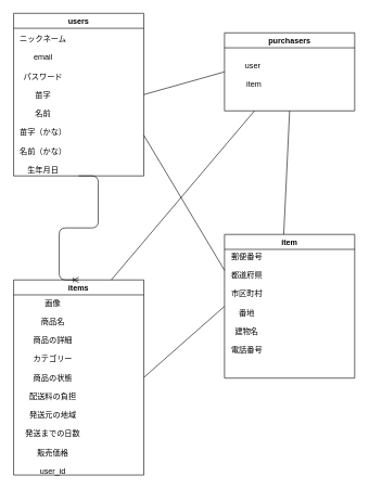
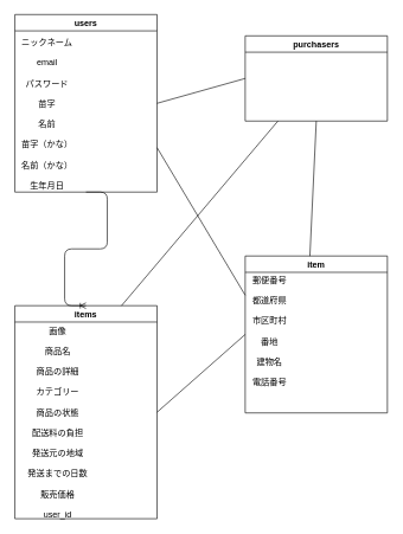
  <mxCell id="0" />
  <mxCell id="1" parent="0" />
  <mxCell id="2" value="users" style="swimlane;" vertex="1" parent="1"><mxGeometry x="20" y="20" width="200" height="250" as="geometry" /></mxCell>
  <mxCell id="3" value="ニックネーム&lt;br&gt;&lt;br&gt;email&lt;br&gt;&lt;br&gt;パスワード&lt;br&gt;&lt;br&gt;苗字&lt;br&gt;&lt;br&gt;名前&lt;br&gt;&lt;br&gt;苗字（かな）&lt;br&gt;&lt;br&gt;名前（かな）&lt;br&gt;&lt;br&gt;生年月日" style="text;html=1;align=center;verticalAlign=middle;resizable=0;points=[];autosize=1;" vertex="1" parent="2"><mxGeometry y="30" width="90" height="220" as="geometry" /></mxCell>
  <mxCell id="4" value="items" style="swimlane;" vertex="1" parent="1"><mxGeometry x="20" y="430" width="200" height="300" as="geometry" /></mxCell>
  <mxCell id="5" value="画像&lt;br&gt;&lt;br&gt;商品名&lt;br&gt;&lt;br&gt;商品の詳細&lt;br&gt;&lt;br&gt;カテゴリー&lt;br&gt;&lt;br&gt;商品の状態&lt;br&gt;&lt;br&gt;配送料の負担&lt;br&gt;&lt;br&gt;発送元の地域&lt;br&gt;&lt;br&gt;発送までの日数&lt;br&gt;&lt;br&gt;販売価格&lt;br&gt;&lt;br&gt;user_id&lt;br&gt;" style="text;html=1;align=center;verticalAlign=middle;resizable=0;points=[];autosize=1;" vertex="1" parent="4"><mxGeometry x="10" y="30" width="100" height="270" as="geometry" /></mxCell>
  <mxCell id="6" value="purchasers" style="swimlane;" vertex="1" parent="1"><mxGeometry x="344" y="50" width="200" height="120" as="geometry" /></mxCell>
- <mxCell id="7" value="user&amp;nbsp;&lt;br&gt;&lt;br&gt;item" style="text;html=1;align=center;verticalAlign=middle;resizable=0;points=[];autosize=1;" vertex="1" parent="6"><mxGeometry x="25" y="40" width="40" height="50" as="geometry" /></mxCell>
  <mxCell id="8" value="item" style="swimlane;" vertex="1" parent="1"><mxGeometry x="344" y="360" width="200" height="221" as="geometry" /></mxCell>
  <mxCell id="9" value="郵便番号&lt;br&gt;&lt;br&gt;都道府県&lt;br&gt;&lt;br&gt;市区町村&lt;br&gt;&lt;br&gt;番地&lt;br&gt;&lt;br&gt;建物名&lt;br&gt;&lt;br&gt;電話番号" style="text;html=1;align=center;verticalAlign=middle;resizable=0;points=[];autosize=1;" vertex="1" parent="8"><mxGeometry x="4" y="26" width="60" height="160" as="geometry" /></mxCell>
  <mxCell id="10" value="" style="edgeStyle=entityRelationEdgeStyle;fontSize=12;html=1;endArrow=ERoneToMany;exitX=0.5;exitY=1;exitDx=0;exitDy=0;" edge="1" parent="1" source="2"><mxGeometry width="100" height="100" relative="1" as="geometry"><mxPoint x="140" y="460" as="sourcePoint" /><mxPoint x="120" y="430" as="targetPoint" /></mxGeometry></mxCell>
  <mxCell id="11" value="" style="endArrow=none;html=1;rounded=0;exitX=1;exitY=0.5;exitDx=0;exitDy=0;entryX=0;entryY=0.5;entryDx=0;entryDy=0;" edge="1" parent="1" source="4" target="8"><mxGeometry relative="1" as="geometry"><mxPoint x="210" y="550" as="sourcePoint" /><mxPoint x="370" y="550" as="targetPoint" /></mxGeometry></mxCell>
  <mxCell id="12" value="" style="endArrow=none;html=1;rounded=0;entryX=0.5;entryY=1;entryDx=0;entryDy=0;exitX=0.455;exitY=0;exitDx=0;exitDy=0;exitPerimeter=0;" edge="1" parent="1" source="8" target="6"><mxGeometry relative="1" as="geometry"><mxPoint x="200" y="240" as="sourcePoint" /><mxPoint x="360" y="240" as="targetPoint" /></mxGeometry></mxCell>
  <mxCell id="13" value="" style="endArrow=none;html=1;rounded=0;exitX=0.75;exitY=0;exitDx=0;exitDy=0;" edge="1" parent="1" source="4"><mxGeometry relative="1" as="geometry"><mxPoint x="190" y="330" as="sourcePoint" /><mxPoint x="390" y="170" as="targetPoint" /></mxGeometry></mxCell>
  <mxCell id="14" value="" style="endArrow=none;html=1;rounded=0;exitX=1;exitY=0.5;exitDx=0;exitDy=0;entryX=0;entryY=0.5;entryDx=0;entryDy=0;" edge="1" parent="1" source="2" target="6"><mxGeometry relative="1" as="geometry"><mxPoint x="210" y="240" as="sourcePoint" /><mxPoint x="340" y="130" as="targetPoint" /></mxGeometry></mxCell>
  <mxCell id="15" value="" style="endArrow=none;html=1;rounded=0;exitX=1;exitY=0.75;exitDx=0;exitDy=0;entryX=0;entryY=0.25;entryDx=0;entryDy=0;" edge="1" parent="1" source="2" target="8"><mxGeometry relative="1" as="geometry"><mxPoint x="210" y="330" as="sourcePoint" /><mxPoint x="370" y="330" as="targetPoint" /></mxGeometry></mxCell>
